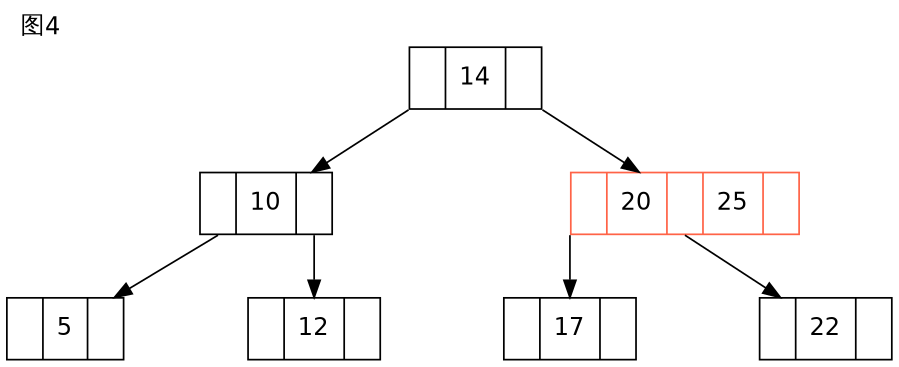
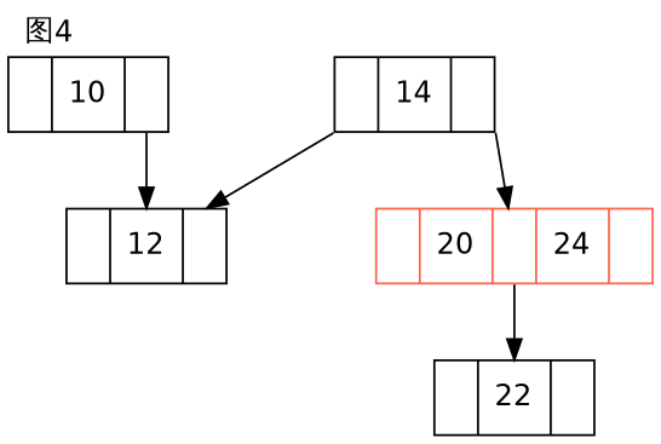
  digraph {
    fontname="DejaVu Sans"
    label="图4"
    labeljust=l
    labelloc=t
    nodesep=1
    splines=line
    node [fontname="DejaVu Sans" shape=record]
    edge [fontname="DejaVu Sans" minlen=1.8 tailport=sw]
    n1 [color=black label="<f1> | 14 | <f2>"]
    n2 [color=black label="<f1> | 10 | <f2>"]
-   n3 [color=tomato label="<f1> | 20 | <f2> | 25 | <f3>"]
-   n4 [label="<f1> | 5 | <f2>"]
+   n3 [color=tomato label="<f1> | 20 | <f2> | 24 | <f3>"]
    n5 [label="<f1> | 12 | <f2>"]
-   n6 [label="<f1> | 17 | <f2>"]
    n7 [label="<f1> | 22 | <f2>"]
-   n1 -> n2
+   n1 -> n5
    n1 -> n3 [tailport=se]
-   n2 -> n4 [tailport=f1]
    n2 -> n5 [tailport=f2]
-   n3 -> n6
    n3 -> n7 [tailport=f2]
  }
